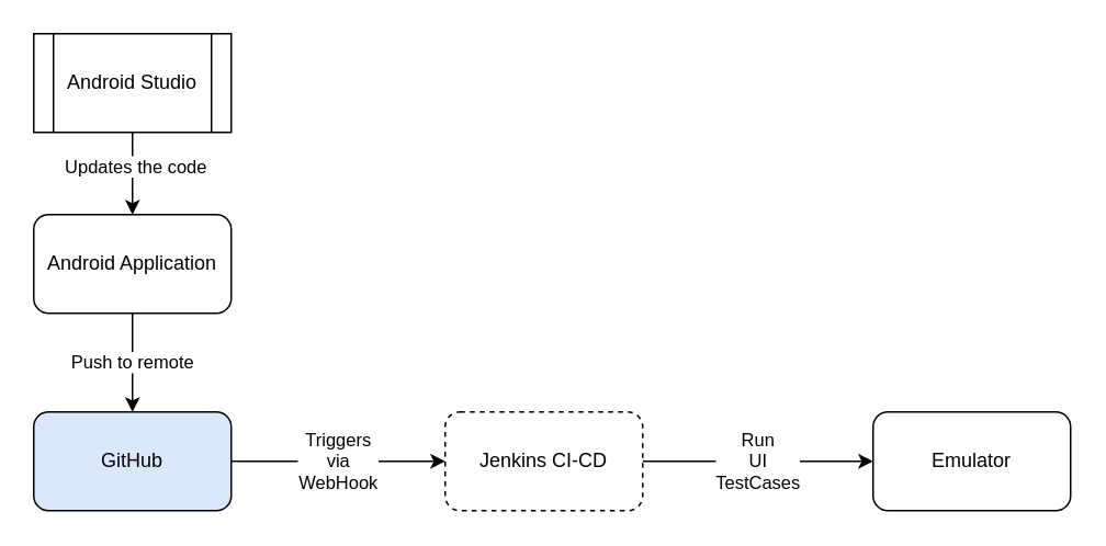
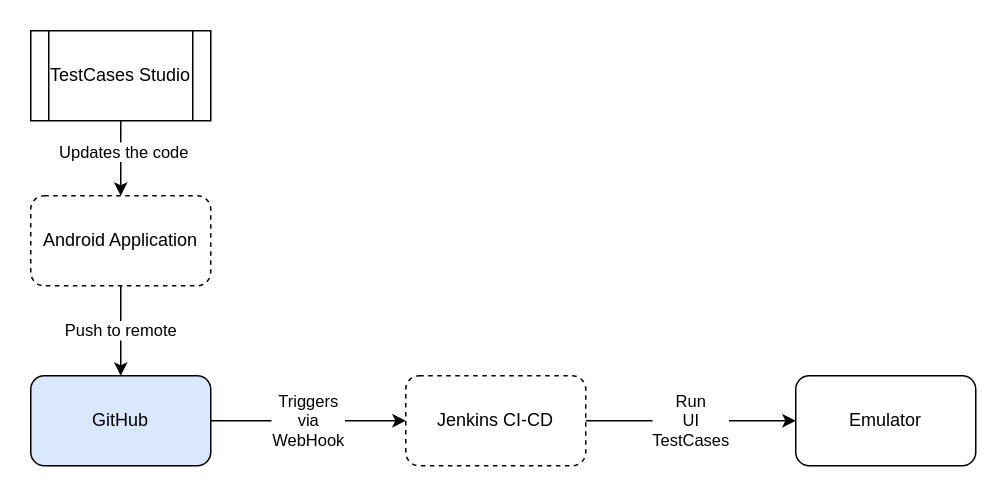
  <mxCell id="0" />
  <mxCell id="1" parent="0" />
  <mxCell id="2" value="Push to remote" style="edgeStyle=orthogonalEdgeStyle;rounded=0;orthogonalLoop=1;jettySize=auto;html=1;" parent="1" source="3" target="8" edge="1"><mxGeometry relative="1" as="geometry" /></mxCell>
- <mxCell id="3" value="Android Application" style="rounded=1;whiteSpace=wrap;html=1;" parent="1" vertex="1"><mxGeometry x="20" y="130" width="120" height="60" as="geometry" /></mxCell>
+ <mxCell id="3" value="Android Application" style="rounded=1;whiteSpace=wrap;html=1;dashed=1;" parent="1" vertex="1"><mxGeometry x="20" y="130" width="120" height="60" as="geometry" /></mxCell>
  <mxCell id="4" value="" style="edgeStyle=orthogonalEdgeStyle;rounded=0;orthogonalLoop=1;jettySize=auto;html=1;" parent="1" source="6" target="3" edge="1"><mxGeometry relative="1" as="geometry" /></mxCell>
  <mxCell id="5" value="Updates the code" style="edgeLabel;html=1;align=center;verticalAlign=middle;resizable=0;points=[];" parent="4" vertex="1" connectable="0"><mxGeometry x="-0.2" y="1" relative="1" as="geometry"><mxPoint as="offset" /></mxGeometry></mxCell>
- <mxCell id="6" value="Android Studio" style="shape=process;whiteSpace=wrap;html=1;backgroundOutline=1;" parent="1" vertex="1"><mxGeometry x="20" y="20" width="120" height="60" as="geometry" /></mxCell>
+ <mxCell id="6" value="TestCases Studio" style="shape=process;whiteSpace=wrap;html=1;backgroundOutline=1;" parent="1" vertex="1"><mxGeometry x="20" y="20" width="120" height="60" as="geometry" /></mxCell>
  <mxCell id="7" value="Triggers &lt;br&gt;via &lt;br&gt;WebHook" style="edgeStyle=orthogonalEdgeStyle;rounded=0;orthogonalLoop=1;jettySize=auto;html=1;" parent="1" source="8" target="10" edge="1"><mxGeometry relative="1" as="geometry" /></mxCell>
  <mxCell id="8" value="GitHub" style="rounded=1;whiteSpace=wrap;html=1;fillColor=#dae8fc;" parent="1" vertex="1"><mxGeometry x="20" y="250" width="120" height="60" as="geometry" /></mxCell>
  <mxCell id="9" value="Run&lt;br&gt;UI&lt;br&gt;TestCases" style="edgeStyle=orthogonalEdgeStyle;rounded=0;orthogonalLoop=1;jettySize=auto;html=1;" parent="1" source="10" target="11" edge="1"><mxGeometry relative="1" as="geometry" /></mxCell>
  <mxCell id="10" value="Jenkins CI-CD" style="rounded=1;whiteSpace=wrap;html=1;dashed=1;" parent="1" vertex="1"><mxGeometry x="270" y="250" width="120" height="60" as="geometry" /></mxCell>
  <mxCell id="11" value="Emulator" style="rounded=1;whiteSpace=wrap;html=1;" parent="1" vertex="1"><mxGeometry x="530" y="250" width="120" height="60" as="geometry" /></mxCell>
